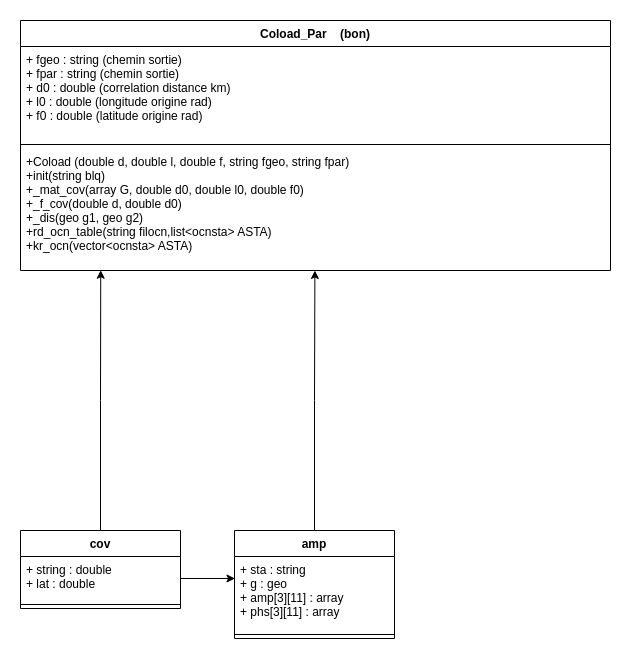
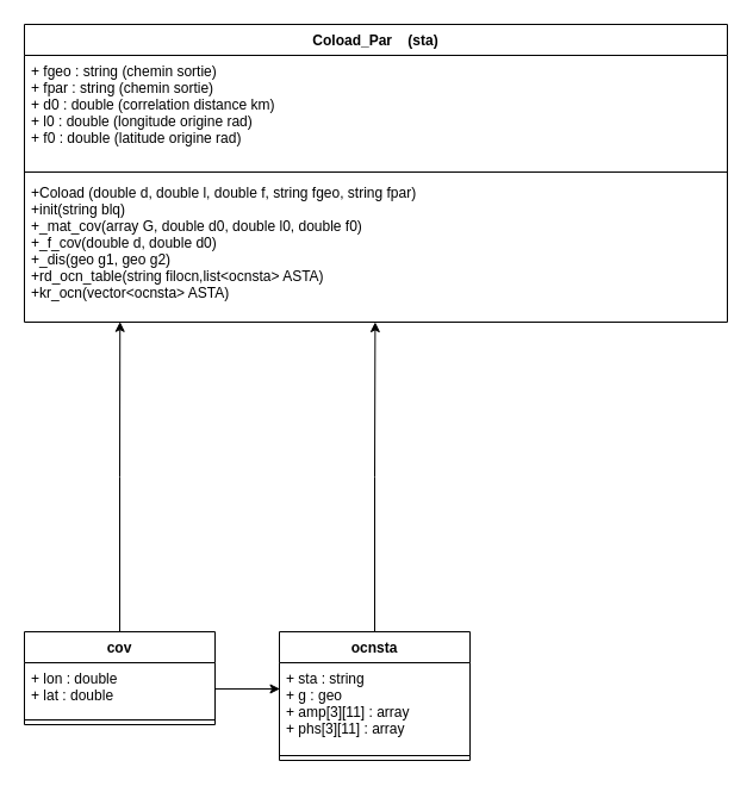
  <mxCell id="0" />
  <mxCell id="1" parent="0" />
- <mxCell id="2" value="Coload_Par    (bon)" style="swimlane;fontStyle=1;align=center;verticalAlign=top;childLayout=stackLayout;horizontal=1;startSize=26;horizontalStack=0;resizeParent=1;resizeParentMax=0;resizeLast=0;collapsible=1;marginBottom=0;" parent="1" vertex="1"><mxGeometry x="20" y="20" width="590" height="250" as="geometry" /></mxCell>
+ <mxCell id="2" value="Coload_Par    (sta)" style="swimlane;fontStyle=1;align=center;verticalAlign=top;childLayout=stackLayout;horizontal=1;startSize=26;horizontalStack=0;resizeParent=1;resizeParentMax=0;resizeLast=0;collapsible=1;marginBottom=0;" parent="1" vertex="1"><mxGeometry x="20" y="20" width="590" height="250" as="geometry" /></mxCell>
  <mxCell id="3" value="+ fgeo : string (chemin sortie)&#10;+ fpar : string (chemin sortie)&#10;+ d0 : double (correlation distance km)&#10;+ l0 : double (longitude origine rad)&#10;+ f0 : double (latitude origine rad)" style="text;strokeColor=none;fillColor=none;align=left;verticalAlign=top;spacingLeft=4;spacingRight=4;overflow=hidden;rotatable=0;points=[[0,0.5],[1,0.5]];portConstraint=eastwest;" parent="2" vertex="1"><mxGeometry y="26" width="590" height="94" as="geometry" /></mxCell>
  <mxCell id="4" value="" style="line;strokeWidth=1;fillColor=none;align=left;verticalAlign=middle;spacingTop=-1;spacingLeft=3;spacingRight=3;rotatable=0;labelPosition=right;points=[];portConstraint=eastwest;strokeColor=inherit;" parent="2" vertex="1"><mxGeometry y="120" width="590" height="8" as="geometry" /></mxCell>
  <mxCell id="5" value="+Coload (double d, double l, double f, string fgeo, string fpar)&#10;+init(string blq)&#10;+_mat_cov(array G, double d0, double l0, double f0)&#10;+_f_cov(double d, double d0)&#10;+_dis(geo g1, geo g2)&#10;+rd_ocn_table(string filocn,list&lt;ocnsta&gt; ASTA)&#10;+kr_ocn(vector&lt;ocnsta&gt; ASTA)&#10;" style="text;strokeColor=none;fillColor=none;align=left;verticalAlign=top;spacingLeft=4;spacingRight=4;overflow=hidden;rotatable=0;points=[[0,0.5],[1,0.5]];portConstraint=eastwest;" parent="2" vertex="1"><mxGeometry y="128" width="590" height="122" as="geometry" /></mxCell>
  <mxCell id="6" style="edgeStyle=orthogonalEdgeStyle;rounded=0;orthogonalLoop=1;jettySize=auto;html=1;entryX=0.136;entryY=0.998;entryDx=0;entryDy=0;entryPerimeter=0;" parent="1" source="7" target="5" edge="1"><mxGeometry relative="1" as="geometry" /></mxCell>
  <mxCell id="7" value="cov" style="swimlane;fontStyle=1;align=center;verticalAlign=top;childLayout=stackLayout;horizontal=1;startSize=26;horizontalStack=0;resizeParent=1;resizeParentMax=0;resizeLast=0;collapsible=1;marginBottom=0;" parent="1" vertex="1"><mxGeometry x="20" y="530" width="160" height="78" as="geometry"><mxRectangle x="270" y="20" width="60" height="30" as="alternateBounds" /></mxGeometry></mxCell>
- <mxCell id="8" value="+ string : double&#10;+ lat : double&#10;" style="text;strokeColor=none;fillColor=none;align=left;verticalAlign=top;spacingLeft=4;spacingRight=4;overflow=hidden;rotatable=0;points=[[0,0.5],[1,0.5]];portConstraint=eastwest;" parent="7" vertex="1"><mxGeometry y="26" width="160" height="44" as="geometry" /></mxCell>
+ <mxCell id="8" value="+ lon : double&#10;+ lat : double&#10;" style="text;strokeColor=none;fillColor=none;align=left;verticalAlign=top;spacingLeft=4;spacingRight=4;overflow=hidden;rotatable=0;points=[[0,0.5],[1,0.5]];portConstraint=eastwest;" parent="7" vertex="1"><mxGeometry y="26" width="160" height="44" as="geometry" /></mxCell>
  <mxCell id="9" value="" style="line;strokeWidth=1;fillColor=none;align=left;verticalAlign=middle;spacingTop=-1;spacingLeft=3;spacingRight=3;rotatable=0;labelPosition=right;points=[];portConstraint=eastwest;strokeColor=inherit;" parent="7" vertex="1"><mxGeometry y="70" width="160" height="8" as="geometry" /></mxCell>
  <mxCell id="10" style="edgeStyle=orthogonalEdgeStyle;rounded=0;orthogonalLoop=1;jettySize=auto;html=1;entryX=0.499;entryY=1;entryDx=0;entryDy=0;entryPerimeter=0;" parent="1" source="11" target="5" edge="1"><mxGeometry relative="1" as="geometry" /></mxCell>
- <mxCell id="11" value="amp" style="swimlane;fontStyle=1;align=center;verticalAlign=top;childLayout=stackLayout;horizontal=1;startSize=26;horizontalStack=0;resizeParent=1;resizeParentMax=0;resizeLast=0;collapsible=1;marginBottom=0;" parent="1" vertex="1"><mxGeometry x="234" y="530" width="160" height="108" as="geometry" /></mxCell>
+ <mxCell id="11" value="ocnsta" style="swimlane;fontStyle=1;align=center;verticalAlign=top;childLayout=stackLayout;horizontal=1;startSize=26;horizontalStack=0;resizeParent=1;resizeParentMax=0;resizeLast=0;collapsible=1;marginBottom=0;" parent="1" vertex="1"><mxGeometry x="234" y="530" width="160" height="108" as="geometry" /></mxCell>
  <mxCell id="12" value="+ sta : string&#10;+ g : geo&#10;+ amp[3][11] : array&#10;+ phs[3][11] : array" style="text;strokeColor=none;fillColor=none;align=left;verticalAlign=top;spacingLeft=4;spacingRight=4;overflow=hidden;rotatable=0;points=[[0,0.5],[1,0.5]];portConstraint=eastwest;" parent="11" vertex="1"><mxGeometry y="26" width="160" height="74" as="geometry" /></mxCell>
  <mxCell id="13" value="" style="line;strokeWidth=1;fillColor=none;align=left;verticalAlign=middle;spacingTop=-1;spacingLeft=3;spacingRight=3;rotatable=0;labelPosition=right;points=[];portConstraint=eastwest;strokeColor=inherit;" parent="11" vertex="1"><mxGeometry y="100" width="160" height="8" as="geometry" /></mxCell>
  <mxCell id="14" style="edgeStyle=orthogonalEdgeStyle;rounded=0;orthogonalLoop=1;jettySize=auto;html=1;entryX=0.003;entryY=0.297;entryDx=0;entryDy=0;entryPerimeter=0;" parent="1" source="8" target="12" edge="1"><mxGeometry relative="1" as="geometry" /></mxCell>
